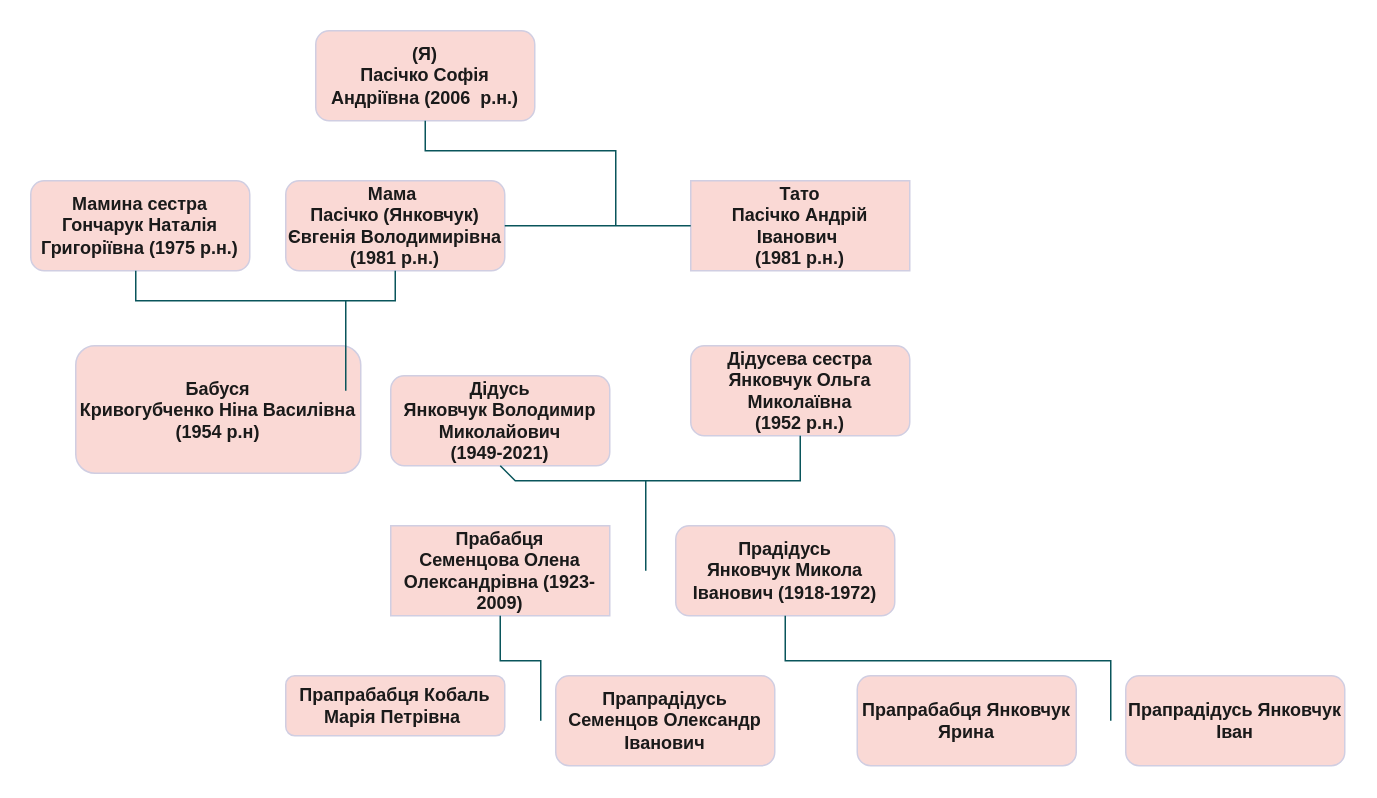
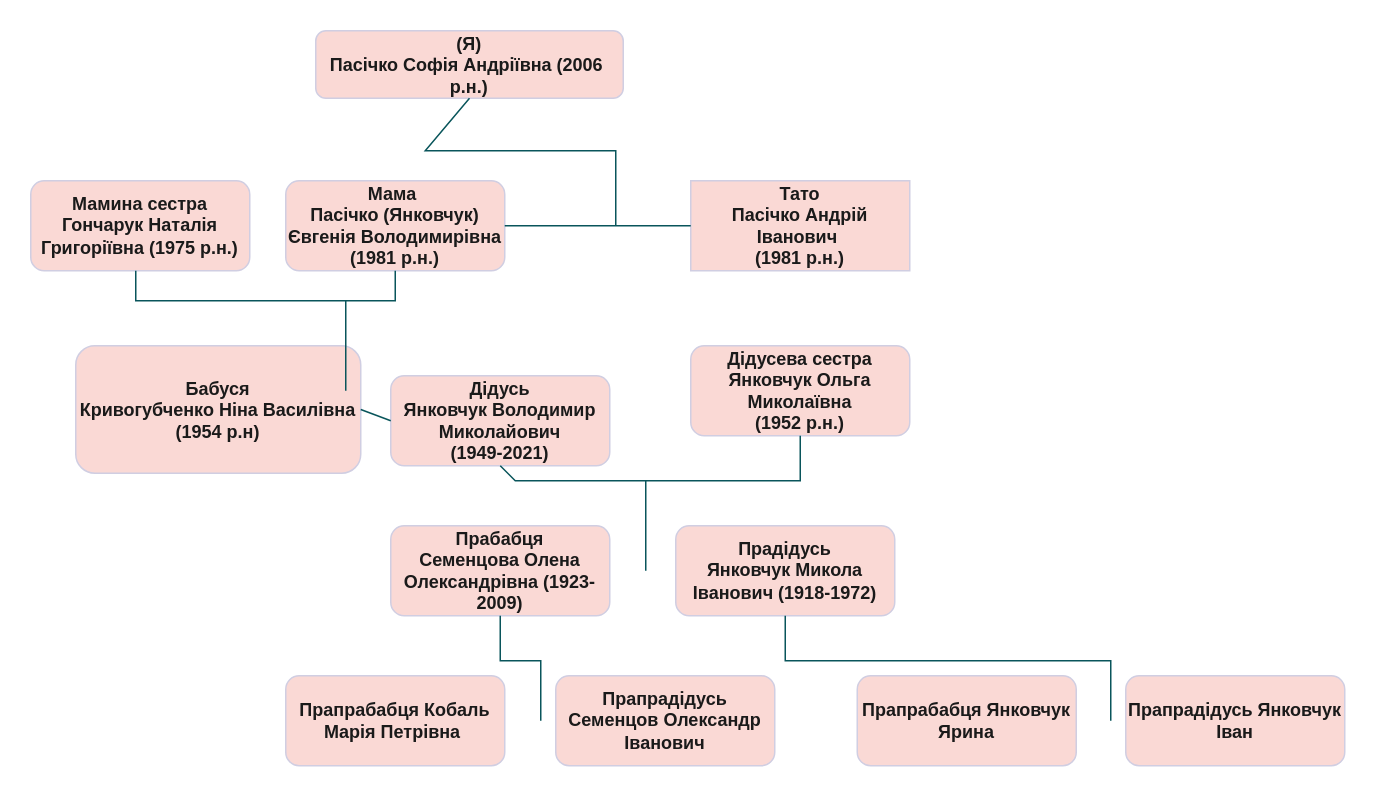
  <mxCell id="0" />
  <mxCell id="1" parent="0" />
- <mxCell id="2" value="&lt;b&gt;(Я)&lt;br&gt;Пасічко Софія Андріївна (2006&amp;nbsp; р.н.)&lt;/b&gt;" style="rounded=1;whiteSpace=wrap;html=1;fillColor=#FAD9D5;strokeColor=#D0CEE2;labelBackgroundColor=none;fontColor=#1A1A1A;" vertex="1" parent="1"><mxGeometry x="210" y="20" width="146" height="60" as="geometry" /></mxCell>
+ <mxCell id="2" value="&lt;b&gt;(Я)&lt;br&gt;Пасічко Софія Андріївна (2006&amp;nbsp; р.н.)&lt;/b&gt;" style="rounded=1;whiteSpace=wrap;html=1;fillColor=#FAD9D5;strokeColor=#D0CEE2;labelBackgroundColor=none;fontColor=#1A1A1A;" vertex="1" parent="1"><mxGeometry x="210" y="20" width="205" height="45" as="geometry" /></mxCell>
  <mxCell id="3" value="&lt;b&gt;Мама&amp;nbsp;&lt;br&gt;Пасічко (Янковчук) Євгенія Володимирівна (1981 р.н.)&lt;/b&gt;" style="rounded=1;whiteSpace=wrap;html=1;fillColor=#FAD9D5;strokeColor=#D0CEE2;labelBackgroundColor=none;fontColor=#1A1A1A;" vertex="1" parent="1"><mxGeometry x="190" y="120" width="146" height="60" as="geometry" /></mxCell>
  <mxCell id="4" value="&lt;b&gt;Мамина сестра&lt;br&gt;Гончарук Наталія Григоріївна (1975 р.н.)&lt;/b&gt;" style="rounded=1;whiteSpace=wrap;html=1;fillColor=#FAD9D5;strokeColor=#D0CEE2;labelBackgroundColor=none;fontColor=#1A1A1A;" vertex="1" parent="1"><mxGeometry x="20" y="120" width="146" height="60" as="geometry" /></mxCell>
  <mxCell id="5" value="&lt;b&gt;Тато&lt;br&gt;Пасічко Андрій Іванович&amp;nbsp;&lt;br&gt;(1981 р.н.)&lt;/b&gt;" style="whiteSpace=wrap;html=1;fillColor=#FAD9D5;strokeColor=#D0CEE2;labelBackgroundColor=none;fontColor=#1A1A1A;rounded=0;" vertex="1" parent="1"><mxGeometry x="460" y="120" width="146" height="60" as="geometry" /></mxCell>
  <mxCell id="6" value="&lt;b&gt;Дідусь&lt;br&gt;Янковчук Володимир Миколайович&lt;br&gt;(1949-2021)&lt;/b&gt;" style="rounded=1;whiteSpace=wrap;html=1;fillColor=#FAD9D5;strokeColor=#D0CEE2;labelBackgroundColor=none;fontColor=#1A1A1A;" vertex="1" parent="1"><mxGeometry x="260" y="250" width="146" height="60" as="geometry" /></mxCell>
  <mxCell id="7" value="&lt;b&gt;Бабуся&lt;br&gt;Кривогубченко Ніна Василівна (1954 р.н)&lt;/b&gt;" style="rounded=1;whiteSpace=wrap;html=1;fillColor=#FAD9D5;strokeColor=#D0CEE2;labelBackgroundColor=none;fontColor=#1A1A1A;" vertex="1" parent="1"><mxGeometry x="50" y="230" width="190" height="85" as="geometry" /></mxCell>
  <mxCell id="8" value="&lt;b&gt;Дідусева сестра&lt;br&gt;Янковчук Ольга Миколаївна&lt;br&gt;(1952 р.н.)&lt;/b&gt;" style="rounded=1;whiteSpace=wrap;html=1;fillColor=#FAD9D5;strokeColor=#D0CEE2;labelBackgroundColor=none;fontColor=#1A1A1A;" vertex="1" parent="1"><mxGeometry x="460" y="230" width="146" height="60" as="geometry" /></mxCell>
- <mxCell id="9" value="&lt;b&gt;Прабабця&lt;br&gt;Семенцова Олена Олександрівна (1923-2009)&lt;/b&gt;" style="whiteSpace=wrap;html=1;fillColor=#FAD9D5;strokeColor=#D0CEE2;labelBackgroundColor=none;fontColor=#1A1A1A;rounded=0;" vertex="1" parent="1"><mxGeometry x="260" y="350" width="146" height="60" as="geometry" /></mxCell>
+ <mxCell id="9" value="&lt;b&gt;Прабабця&lt;br&gt;Семенцова Олена Олександрівна (1923-2009)&lt;/b&gt;" style="rounded=1;whiteSpace=wrap;html=1;fillColor=#FAD9D5;strokeColor=#D0CEE2;labelBackgroundColor=none;fontColor=#1A1A1A;" vertex="1" parent="1"><mxGeometry x="260" y="350" width="146" height="60" as="geometry" /></mxCell>
  <mxCell id="10" value="&lt;b&gt;Прадідусь&lt;br&gt;Янковчук Микола Іванович (1918-1972)&lt;/b&gt;" style="rounded=1;whiteSpace=wrap;html=1;fillColor=#FAD9D5;strokeColor=#D0CEE2;labelBackgroundColor=none;fontColor=#1A1A1A;" vertex="1" parent="1"><mxGeometry x="450" y="350" width="146" height="60" as="geometry" /></mxCell>
  <mxCell id="11" value="" style="endArrow=none;html=1;rounded=0;strokeColor=#09555B;fontColor=#1A1A1A;exitX=1;exitY=0.5;exitDx=0;exitDy=0;entryX=0;entryY=0.5;entryDx=0;entryDy=0;" edge="1" parent="1" source="3" target="5"><mxGeometry width="50" height="50" relative="1" as="geometry"><mxPoint x="550" y="280" as="sourcePoint" /><mxPoint x="600" y="230" as="targetPoint" /></mxGeometry></mxCell>
  <mxCell id="12" value="" style="endArrow=none;html=1;rounded=0;strokeColor=#09555B;fontColor=#1A1A1A;exitX=0.5;exitY=1;exitDx=0;exitDy=0;" edge="1" parent="1" source="2"><mxGeometry width="50" height="50" relative="1" as="geometry"><mxPoint x="550" y="280" as="sourcePoint" /><mxPoint x="410" y="150" as="targetPoint" /><Array as="points"><mxPoint x="283" y="100" /><mxPoint x="410" y="100" /></Array></mxGeometry></mxCell>
+ <mxCell id="13" value="" style="endArrow=none;html=1;rounded=0;strokeColor=#09555B;fontColor=#1A1A1A;exitX=1;exitY=0.5;exitDx=0;exitDy=0;entryX=0;entryY=0.5;entryDx=0;entryDy=0;" edge="1" parent="1" source="7" target="6"><mxGeometry width="50" height="50" relative="1" as="geometry"><mxPoint x="440" y="320" as="sourcePoint" /><mxPoint x="490" y="270" as="targetPoint" /></mxGeometry></mxCell>
  <mxCell id="14" value="" style="endArrow=none;html=1;rounded=0;strokeColor=#09555B;fontColor=#1A1A1A;entryX=0.5;entryY=1;entryDx=0;entryDy=0;" edge="1" parent="1" target="3"><mxGeometry width="50" height="50" relative="1" as="geometry"><mxPoint x="90" y="180" as="sourcePoint" /><mxPoint x="260" y="220" as="targetPoint" /><Array as="points"><mxPoint x="90" y="200" /><mxPoint x="110" y="200" /><mxPoint x="197" y="200" /><mxPoint x="263" y="200" /></Array></mxGeometry></mxCell>
  <mxCell id="15" value="" style="endArrow=none;html=1;rounded=0;strokeColor=#09555B;fontColor=#1A1A1A;exitX=0.5;exitY=1;exitDx=0;exitDy=0;entryX=0.5;entryY=1;entryDx=0;entryDy=0;shadow=0;" edge="1" parent="1" source="8" target="6"><mxGeometry width="50" height="50" relative="1" as="geometry"><mxPoint x="360" y="440" as="sourcePoint" /><mxPoint x="170" y="440" as="targetPoint" /><Array as="points"><mxPoint x="533" y="320" /><mxPoint x="430" y="320" /><mxPoint x="343" y="320" /></Array></mxGeometry></mxCell>
  <mxCell id="16" value="" style="endArrow=none;html=1;rounded=0;strokeColor=#09555B;fontColor=#1A1A1A;" edge="1" parent="1"><mxGeometry width="50" height="50" relative="1" as="geometry"><mxPoint x="430" y="380" as="sourcePoint" /><mxPoint x="430" y="320" as="targetPoint" /></mxGeometry></mxCell>
  <mxCell id="17" value="" style="endArrow=none;html=1;rounded=0;strokeColor=#09555B;fontColor=#1A1A1A;" edge="1" parent="1"><mxGeometry width="50" height="50" relative="1" as="geometry"><mxPoint x="230" y="260" as="sourcePoint" /><mxPoint x="230" y="200" as="targetPoint" /></mxGeometry></mxCell>
- <mxCell id="18" value="&lt;b&gt;Прапрабабця Кобаль Марія Петрівна&amp;nbsp;&lt;/b&gt;" style="rounded=1;whiteSpace=wrap;html=1;fillColor=#FAD9D5;strokeColor=#D0CEE2;labelBackgroundColor=none;fontColor=#1A1A1A;" vertex="1" parent="1"><mxGeometry x="190" y="450" width="146" height="40" as="geometry" /></mxCell>
+ <mxCell id="18" value="&lt;b&gt;Прапрабабця Кобаль Марія Петрівна&amp;nbsp;&lt;/b&gt;" style="rounded=1;whiteSpace=wrap;html=1;fillColor=#FAD9D5;strokeColor=#D0CEE2;labelBackgroundColor=none;fontColor=#1A1A1A;" vertex="1" parent="1"><mxGeometry x="190" y="450" width="146" height="60" as="geometry" /></mxCell>
  <mxCell id="19" value="&lt;b&gt;Прапрадідусь Семенцов Олександр Іванович&lt;/b&gt;" style="rounded=1;whiteSpace=wrap;html=1;fillColor=#FAD9D5;strokeColor=#D0CEE2;labelBackgroundColor=none;fontColor=#1A1A1A;" vertex="1" parent="1"><mxGeometry x="370" y="450" width="146" height="60" as="geometry" /></mxCell>
  <mxCell id="20" value="" style="endArrow=none;html=1;rounded=0;strokeColor=#09555B;fontColor=#1A1A1A;entryX=0.5;entryY=1;entryDx=0;entryDy=0;" edge="1" parent="1" target="9"><mxGeometry width="50" height="50" relative="1" as="geometry"><mxPoint x="360" y="480" as="sourcePoint" /><mxPoint x="490" y="450" as="targetPoint" /><Array as="points"><mxPoint x="360" y="440" /><mxPoint x="333" y="440" /></Array></mxGeometry></mxCell>
  <mxCell id="21" value="&lt;b&gt;Прапрабабця Янковчук Ярина&lt;/b&gt;" style="rounded=1;whiteSpace=wrap;html=1;fillColor=#FAD9D5;strokeColor=#D0CEE2;labelBackgroundColor=none;fontColor=#1A1A1A;" vertex="1" parent="1"><mxGeometry x="571" y="450" width="146" height="60" as="geometry" /></mxCell>
  <mxCell id="22" value="&lt;b&gt;Прапрадідусь Янковчук Іван&lt;/b&gt;" style="rounded=1;whiteSpace=wrap;html=1;fillColor=#FAD9D5;strokeColor=#D0CEE2;labelBackgroundColor=none;fontColor=#1A1A1A;" vertex="1" parent="1"><mxGeometry x="750" y="450" width="146" height="60" as="geometry" /></mxCell>
  <mxCell id="23" value="" style="endArrow=none;html=1;rounded=0;strokeColor=#09555B;fontColor=#1A1A1A;entryX=0.5;entryY=1;entryDx=0;entryDy=0;" edge="1" parent="1" target="10"><mxGeometry width="50" height="50" relative="1" as="geometry"><mxPoint x="740" y="480" as="sourcePoint" /><mxPoint x="720" y="420" as="targetPoint" /><Array as="points"><mxPoint x="740" y="440" /><mxPoint x="523" y="440" /></Array></mxGeometry></mxCell>
